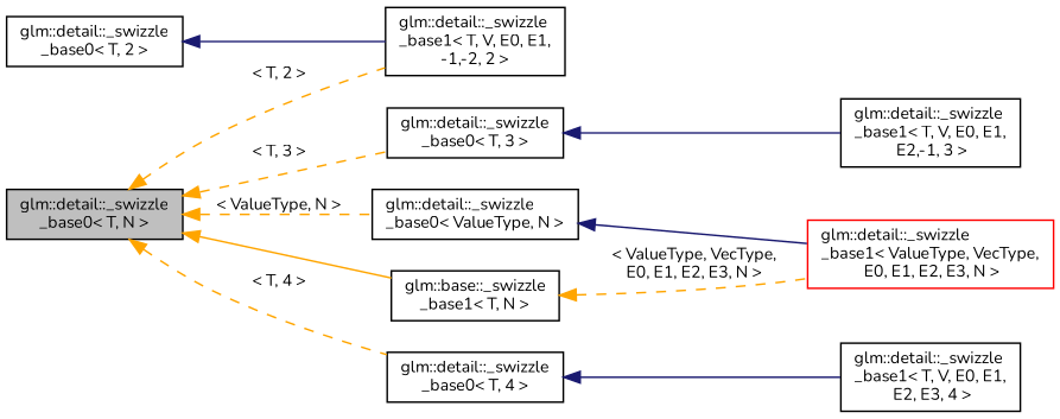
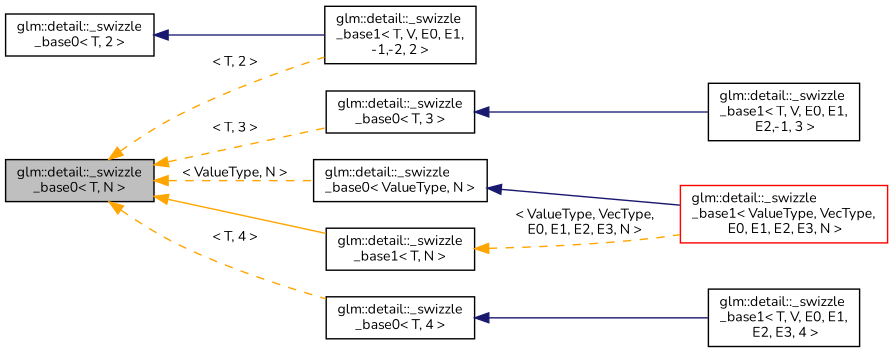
  digraph {
    fontname=Nunito
    rankdir=LR
    node [color=black fillcolor=white fontname=Nunito fontsize=10 shape=record style=filled]
    edge [color=orange dir=back fontname=Nunito fontsize=10 labelfontname=FreeSans labelfontsize=10 style=solid]
    n1 [fillcolor=grey75 fontcolor=black height=0.2 label="glm::detail::_swizzle\l_base0\< T, N \>" width=0.4]
-   n2 [height=0.2 label="glm::base::_swizzle\l_base1\< T, N \>" width=0.4]
+   n2 [height=0.2 label="glm::detail::_swizzle\l_base1\< T, N \>" width=0.4]
    n3 [height=0.2 label="glm::detail::_swizzle\l_base0\< T, 3 \>" width=0.4]
    n4 [height=0.2 label="glm::detail::_swizzle\l_base0\< ValueType, N \>" width=0.4]
    n5 [height=0.2 label="glm::detail::_swizzle\l_base0\< T, 4 \>" width=0.4]
    n6 [height=0.2 label="glm::detail::_swizzle\l_base1\< T, V, E0, E1,\l-1,-2, 2 \>" width=0.4]
    n7 [color=red height=0.2 label="glm::detail::_swizzle\l_base1\< ValueType, VecType,\l E0, E1, E2, E3, N \>" width=0.4]
    n8 [height=0.2 label="glm::detail::_swizzle\l_base1\< T, V, E0, E1,\l E2,-1, 3 \>" width=0.4]
    n9 [height=0.2 label="glm::detail::_swizzle\l_base0\< T, 2 \>" width=0.4]
    n10 [height=0.2 label="glm::detail::_swizzle\l_base1\< T, V, E0, E1,\l E2, E3, 4 \>" width=0.4]
    n1 -> n2
    n1 -> n3 [label=" \< T, 3 \>" style=dashed]
    n1 -> n4 [label=" \< ValueType, N \>" style=dashed]
    n1 -> n5 [label=" \< T, 4 \>" style=dashed]
    n1 -> n6 [label=" \< T, 2 \>" style=dashed]
    n2 -> n7 [label=" \< ValueType, VecType,\l E0, E1, E2, E3, N \>" style=dashed]
    n3 -> n8 [color=midnightblue]
    n4 -> n7 [color=midnightblue]
    n5 -> n10 [color=midnightblue]
    n9 -> n6 [color=midnightblue]
  }
